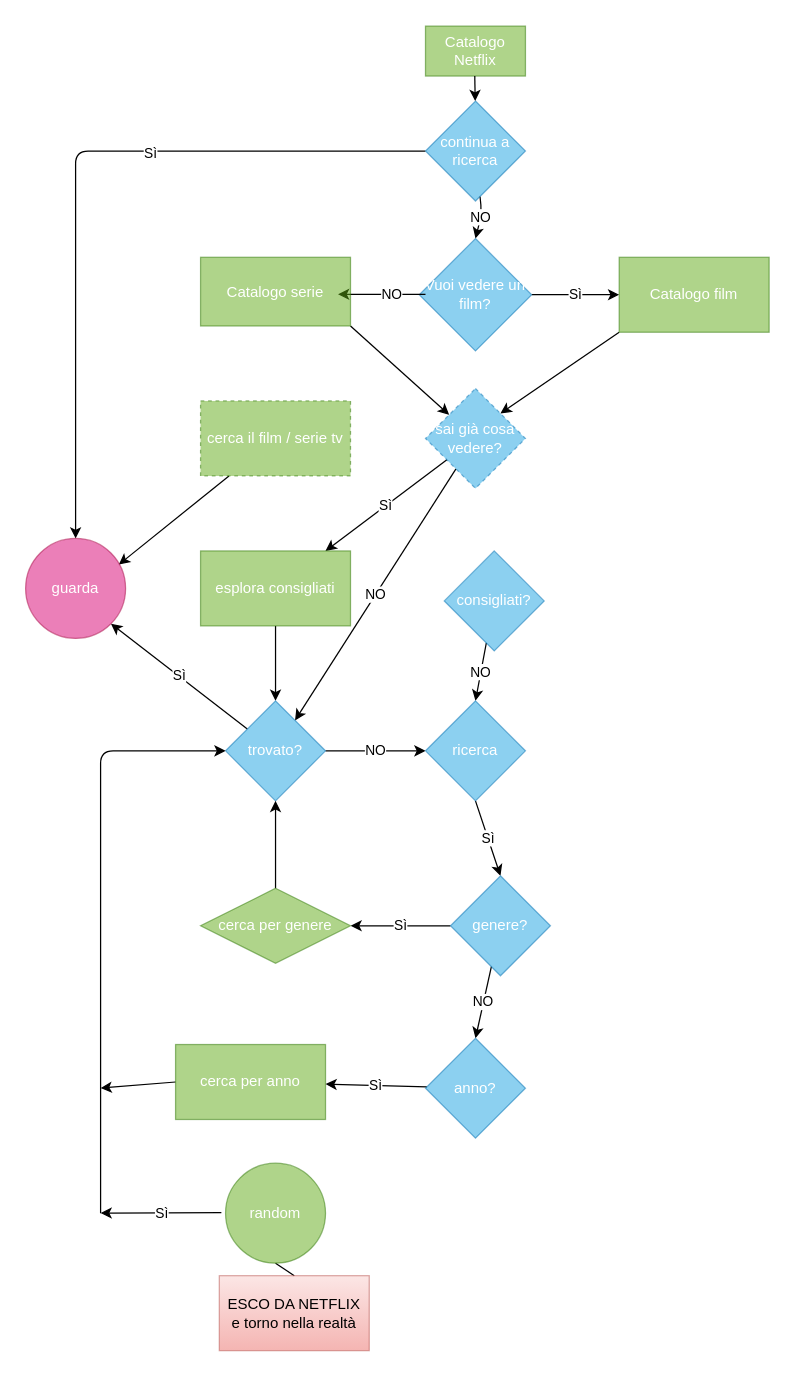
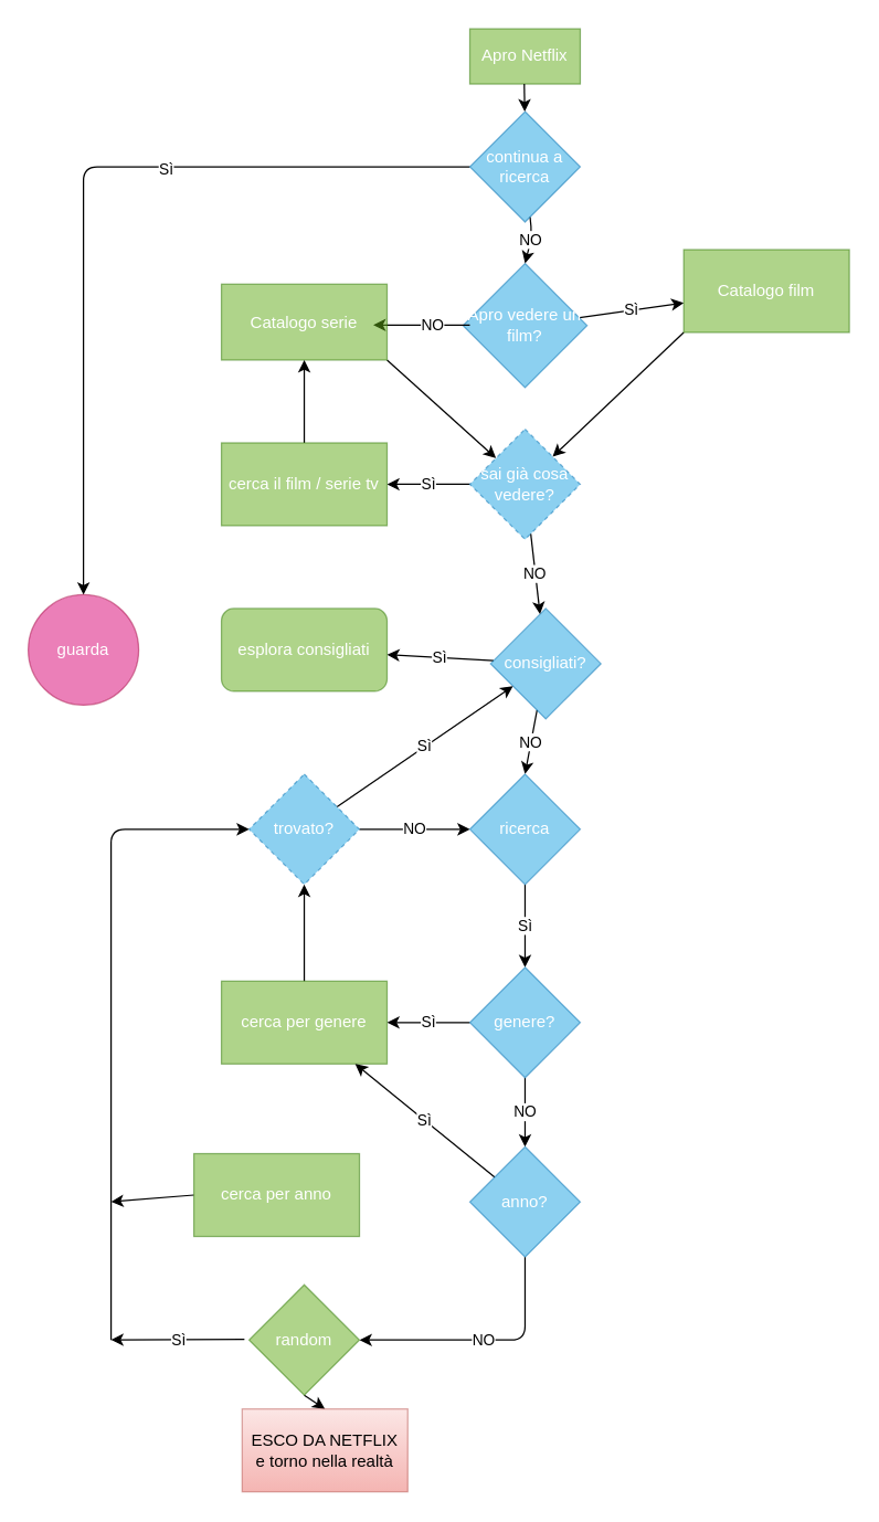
  <mxCell id="0" />
  <mxCell id="1" parent="0" />
- <mxCell id="2" value="Catalogo Netflix" style="rounded=0;whiteSpace=wrap;html=1;fillColor=#60a917;fontColor=#ffffff;strokeColor=#2D7600;opacity=50;" vertex="1" parent="1"><mxGeometry x="340" y="20" width="80" height="40" as="geometry" /></mxCell>
+ <mxCell id="2" value="Apro Netflix" style="rounded=0;whiteSpace=wrap;html=1;fillColor=#60a917;fontColor=#ffffff;strokeColor=#2D7600;opacity=50;" vertex="1" parent="1"><mxGeometry x="340" y="20" width="80" height="40" as="geometry" /></mxCell>
  <mxCell id="3" value="Sì" style="edgeStyle=none;html=1;" edge="1" parent="1" source="4" target="6"><mxGeometry relative="1" as="geometry" /></mxCell>
- <mxCell id="4" value="Vuoi vedere un film?" style="rhombus;whiteSpace=wrap;html=1;fillColor=#1ba1e2;fontColor=#ffffff;strokeColor=#006EAF;opacity=50;" vertex="1" parent="1"><mxGeometry x="335" y="190" width="90" height="90" as="geometry" /></mxCell>
+ <mxCell id="4" value="Apro vedere un film?" style="rhombus;whiteSpace=wrap;html=1;fillColor=#1ba1e2;fontColor=#ffffff;strokeColor=#006EAF;opacity=50;" vertex="1" parent="1"><mxGeometry x="335" y="190" width="90" height="90" as="geometry" /></mxCell>
  <mxCell id="5" style="edgeStyle=none;html=1;exitX=0;exitY=1;exitDx=0;exitDy=0;entryX=1;entryY=0;entryDx=0;entryDy=0;" edge="1" parent="1" source="6" target="21"><mxGeometry relative="1" as="geometry" /></mxCell>
- <mxCell id="6" value="Catalogo film" style="whiteSpace=wrap;html=1;fillColor=#60a917;fontColor=#ffffff;strokeColor=#2D7600;opacity=50;" vertex="1" parent="1"><mxGeometry x="495" y="205" width="120" height="60" as="geometry" /></mxCell>
+ <mxCell id="6" value="Catalogo film" style="whiteSpace=wrap;html=1;fillColor=#60a917;fontColor=#ffffff;strokeColor=#2D7600;opacity=50;" vertex="1" parent="1"><mxGeometry x="495" y="180" width="120" height="60" as="geometry" /></mxCell>
  <mxCell id="7" value="" style="endArrow=classic;html=1;" edge="1" parent="1"><mxGeometry width="50" height="50" relative="1" as="geometry"><mxPoint x="340" y="234.66" as="sourcePoint" /><mxPoint x="270" y="234.66" as="targetPoint" /><Array as="points"><mxPoint x="320" y="234.66" /></Array></mxGeometry></mxCell>
  <mxCell id="8" value="NO" style="edgeLabel;html=1;align=center;verticalAlign=middle;resizable=0;points=[];" vertex="1" connectable="0" parent="7"><mxGeometry x="-0.195" relative="1" as="geometry"><mxPoint as="offset" /></mxGeometry></mxCell>
  <mxCell id="9" style="edgeStyle=none;html=1;exitX=1;exitY=1;exitDx=0;exitDy=0;" edge="1" parent="1" source="10" target="21"><mxGeometry relative="1" as="geometry" /></mxCell>
  <mxCell id="10" value="Catalogo serie" style="rounded=0;whiteSpace=wrap;html=1;fillColor=#60a917;fontColor=#ffffff;strokeColor=#2D7600;opacity=50;" vertex="1" parent="1"><mxGeometry x="160" y="205" width="120" height="55" as="geometry" /></mxCell>
  <mxCell id="11" value="NO" style="edgeStyle=none;html=1;" edge="1" parent="1" source="14"><mxGeometry relative="1" as="geometry"><mxPoint x="380" y="190" as="targetPoint" /><Array as="points"><mxPoint x="385" y="170" /></Array></mxGeometry></mxCell>
  <mxCell id="12" value="" style="edgeStyle=none;html=1;entryX=0.5;entryY=0;entryDx=0;entryDy=0;" edge="1" parent="1" source="14" target="38"><mxGeometry relative="1" as="geometry"><mxPoint x="60" y="120" as="targetPoint" /><Array as="points"><mxPoint x="60" y="120" /></Array></mxGeometry></mxCell>
  <mxCell id="13" value="Sì" style="edgeLabel;html=1;align=center;verticalAlign=middle;resizable=0;points=[];" vertex="1" connectable="0" parent="12"><mxGeometry x="-0.251" y="1" relative="1" as="geometry"><mxPoint as="offset" /></mxGeometry></mxCell>
  <mxCell id="14" value="continua a ricerca" style="rhombus;whiteSpace=wrap;html=1;fillColor=#1ba1e2;fontColor=#ffffff;strokeColor=#006EAF;opacity=50;" vertex="1" parent="1"><mxGeometry x="340" y="80" width="80" height="80" as="geometry" /></mxCell>
  <mxCell id="15" value="" style="endArrow=classic;html=1;" edge="1" parent="1"><mxGeometry width="50" height="50" relative="1" as="geometry"><mxPoint x="379.44" y="60" as="sourcePoint" /><mxPoint x="379.78" y="80" as="targetPoint" /></mxGeometry></mxCell>
+ <mxCell id="16" value="Sì" style="edgeStyle=none;html=1;" edge="1" parent="1" source="18" target="25"><mxGeometry relative="1" as="geometry" /></mxCell>
  <mxCell id="17" value="NO" style="edgeStyle=none;html=1;" edge="1" parent="1" source="18"><mxGeometry relative="1" as="geometry"><mxPoint x="380" y="560" as="targetPoint" /></mxGeometry></mxCell>
  <mxCell id="18" value="consigliati?" style="rhombus;whiteSpace=wrap;html=1;fillColor=#1ba1e2;fontColor=#ffffff;strokeColor=#006EAF;opacity=50;" vertex="1" parent="1"><mxGeometry x="355" y="440" width="80" height="80" as="geometry" /></mxCell>
- <mxCell id="19" value="NO" style="edgeStyle=none;html=1;" edge="1" parent="1" source="21" target="29"><mxGeometry relative="1" as="geometry" /></mxCell>
- <mxCell id="20" value="Sì" style="edgeStyle=none;html=1;" edge="1" parent="1" source="21" target="25"><mxGeometry relative="1" as="geometry" /></mxCell>
+ <mxCell id="19" value="NO" style="edgeStyle=none;html=1;" edge="1" parent="1" source="21" target="18"><mxGeometry relative="1" as="geometry" /></mxCell>
+ <mxCell id="20" value="Sì" style="edgeStyle=none;html=1;" edge="1" parent="1" source="21" target="23"><mxGeometry relative="1" as="geometry" /></mxCell>
  <mxCell id="21" value="sai già cosa vedere?" style="rhombus;whiteSpace=wrap;html=1;fillColor=#1ba1e2;fontColor=#ffffff;strokeColor=#006EAF;opacity=50;dashed=1;" vertex="1" parent="1"><mxGeometry x="340" y="310" width="80" height="80" as="geometry" /></mxCell>
- <mxCell id="22" value="" style="edgeStyle=none;html=1;entryX=0.932;entryY=0.262;entryDx=0;entryDy=0;entryPerimeter=0;" edge="1" parent="1" source="23" target="38"><mxGeometry relative="1" as="geometry"><mxPoint x="100" y="446" as="targetPoint" /></mxGeometry></mxCell>
- <mxCell id="23" value="cerca il film / serie tv" style="whiteSpace=wrap;html=1;fillColor=#60a917;fontColor=#ffffff;strokeColor=#2D7600;opacity=50;dashed=1;" vertex="1" parent="1"><mxGeometry x="160" y="320" width="120" height="60" as="geometry" /></mxCell>
- <mxCell id="24" value="" style="edgeStyle=none;html=1;" edge="1" parent="1" source="25" target="29"><mxGeometry relative="1" as="geometry" /></mxCell>
- <mxCell id="25" value="esplora consigliati" style="whiteSpace=wrap;html=1;opacity=50;fillColor=#60a917;fontColor=#ffffff;strokeColor=#2D7600;" vertex="1" parent="1"><mxGeometry x="160" y="440" width="120" height="60" as="geometry" /></mxCell>
+ <mxCell id="22" value="" style="edgeStyle=none;html=1;" edge="1" parent="1" source="23" target="10"><mxGeometry relative="1" as="geometry"><mxPoint x="100" y="446" as="targetPoint" /></mxGeometry></mxCell>
+ <mxCell id="23" value="cerca il film / serie tv" style="whiteSpace=wrap;html=1;fillColor=#60a917;fontColor=#ffffff;strokeColor=#2D7600;opacity=50;" vertex="1" parent="1"><mxGeometry x="160" y="320" width="120" height="60" as="geometry" /></mxCell>
+ <mxCell id="25" value="esplora consigliati" style="whiteSpace=wrap;html=1;opacity=50;fillColor=#60a917;fontColor=#ffffff;strokeColor=#2D7600;rounded=1;" vertex="1" parent="1"><mxGeometry x="160" y="440" width="120" height="60" as="geometry" /></mxCell>
  <mxCell id="26" value="Sì" style="edgeStyle=none;html=1;exitX=0.5;exitY=1;exitDx=0;exitDy=0;entryX=0.5;entryY=0;entryDx=0;entryDy=0;startArrow=none;" edge="1" parent="1" source="37" target="32"><mxGeometry relative="1" as="geometry"><mxPoint x="380" y="610" as="sourcePoint" /><mxPoint x="380" y="660" as="targetPoint" /></mxGeometry></mxCell>
  <mxCell id="27" value="NO" style="edgeStyle=none;html=1;entryX=0;entryY=0.5;entryDx=0;entryDy=0;" edge="1" parent="1" source="29" target="37"><mxGeometry relative="1" as="geometry"><mxPoint x="440" y="580" as="targetPoint" /></mxGeometry></mxCell>
- <mxCell id="28" value="Sì" style="edgeStyle=none;html=1;entryX=1;entryY=1;entryDx=0;entryDy=0;" edge="1" parent="1" source="29" target="38"><mxGeometry relative="1" as="geometry"><mxPoint x="100" y="500" as="targetPoint" /></mxGeometry></mxCell>
- <mxCell id="29" value="trovato?" style="rhombus;whiteSpace=wrap;html=1;fillColor=#1ba1e2;fontColor=#ffffff;strokeColor=#006EAF;opacity=50;" vertex="1" parent="1"><mxGeometry x="180" y="560" width="80" height="80" as="geometry" /></mxCell>
+ <mxCell id="28" value="Sì" style="edgeStyle=none;html=1;" edge="1" parent="1" source="29" target="18"><mxGeometry relative="1" as="geometry"><mxPoint x="100" y="500" as="targetPoint" /></mxGeometry></mxCell>
+ <mxCell id="29" value="trovato?" style="rhombus;whiteSpace=wrap;html=1;fillColor=#1ba1e2;fontColor=#ffffff;strokeColor=#006EAF;opacity=50;dashed=1;" vertex="1" parent="1"><mxGeometry x="180" y="560" width="80" height="80" as="geometry" /></mxCell>
  <mxCell id="30" value="NO" style="edgeStyle=none;html=1;entryX=0.5;entryY=0;entryDx=0;entryDy=0;" edge="1" parent="1" source="32" target="36"><mxGeometry relative="1" as="geometry"><mxPoint x="312.857" y="740" as="targetPoint" /></mxGeometry></mxCell>
  <mxCell id="31" value="Sì" style="edgeStyle=none;html=1;exitX=0;exitY=0.5;exitDx=0;exitDy=0;" edge="1" parent="1" source="32" target="34"><mxGeometry relative="1" as="geometry"><mxPoint x="405.263" y="739.997" as="sourcePoint" /></mxGeometry></mxCell>
- <mxCell id="32" value="genere?" style="rhombus;whiteSpace=wrap;html=1;fillColor=#1ba1e2;fontColor=#ffffff;strokeColor=#006EAF;opacity=50;" vertex="1" parent="1"><mxGeometry x="360" y="700" width="80" height="80" as="geometry" /></mxCell>
+ <mxCell id="32" value="genere?" style="rhombus;whiteSpace=wrap;html=1;fillColor=#1ba1e2;fontColor=#ffffff;strokeColor=#006EAF;opacity=50;" vertex="1" parent="1"><mxGeometry x="340" y="700" width="80" height="80" as="geometry" /></mxCell>
  <mxCell id="33" style="edgeStyle=none;html=1;exitX=0.5;exitY=0;exitDx=0;exitDy=0;entryX=0.5;entryY=1;entryDx=0;entryDy=0;" edge="1" parent="1" source="34" target="29"><mxGeometry relative="1" as="geometry" /></mxCell>
- <mxCell id="34" value="cerca per genere" style="rhombus;whiteSpace=wrap;html=1;fillColor=#60a917;fontColor=#ffffff;strokeColor=#2D7600;opacity=50;" vertex="1" parent="1"><mxGeometry x="160" y="710" width="120" height="60" as="geometry" /></mxCell>
- <mxCell id="35" value="Sì" style="edgeStyle=none;html=1;" edge="1" parent="1" source="36" target="40"><mxGeometry relative="1" as="geometry" /></mxCell>
+ <mxCell id="34" value="cerca per genere" style="whiteSpace=wrap;html=1;fillColor=#60a917;fontColor=#ffffff;strokeColor=#2D7600;opacity=50;" vertex="1" parent="1"><mxGeometry x="160" y="710" width="120" height="60" as="geometry" /></mxCell>
+ <mxCell id="35" value="Sì" style="edgeStyle=none;html=1;" edge="1" parent="1" source="36" target="34"><mxGeometry relative="1" as="geometry" /></mxCell>
  <mxCell id="36" value="anno?&lt;br&gt;" style="rhombus;whiteSpace=wrap;html=1;opacity=50;fillColor=#1ba1e2;fontColor=#ffffff;strokeColor=#006EAF;" vertex="1" parent="1"><mxGeometry x="340" y="830" width="80" height="80" as="geometry" /></mxCell>
  <mxCell id="37" value="ricerca" style="rhombus;whiteSpace=wrap;html=1;fillColor=#1ba1e2;fontColor=#ffffff;strokeColor=#006EAF;opacity=50;" vertex="1" parent="1"><mxGeometry x="340" y="560" width="80" height="80" as="geometry" /></mxCell>
  <mxCell id="38" value="guarda" style="ellipse;whiteSpace=wrap;html=1;aspect=fixed;fillColor=#d80073;fontColor=#ffffff;strokeColor=#A50040;opacity=50;" vertex="1" parent="1"><mxGeometry x="20" y="430" width="80" height="80" as="geometry" /></mxCell>
  <mxCell id="39" style="edgeStyle=none;html=1;exitX=0;exitY=0.5;exitDx=0;exitDy=0;" edge="1" parent="1" source="40"><mxGeometry relative="1" as="geometry"><mxPoint x="80" y="869.889" as="targetPoint" /></mxGeometry></mxCell>
  <mxCell id="40" value="cerca per anno" style="whiteSpace=wrap;html=1;fillColor=#60a917;fontColor=#ffffff;strokeColor=#2D7600;opacity=50;" vertex="1" parent="1"><mxGeometry x="140" y="835" width="120" height="60" as="geometry" /></mxCell>
  <mxCell id="41" value="Sì" style="edgeStyle=none;html=1;exitX=-0.042;exitY=0.494;exitDx=0;exitDy=0;exitPerimeter=0;" edge="1" parent="1" source="45"><mxGeometry relative="1" as="geometry"><mxPoint x="80" y="969.889" as="targetPoint" /><mxPoint x="160" y="970" as="sourcePoint" /></mxGeometry></mxCell>
  <mxCell id="42" value="" style="endArrow=classic;html=1;" edge="1" parent="1" target="29"><mxGeometry width="50" height="50" relative="1" as="geometry"><mxPoint x="80" y="970" as="sourcePoint" /><mxPoint x="80" y="600" as="targetPoint" /><Array as="points"><mxPoint x="80" y="600" /></Array></mxGeometry></mxCell>
- <mxCell id="44" style="edgeStyle=none;html=1;exitX=0.5;exitY=1;exitDx=0;exitDy=0;entryX=0.5;entryY=0;entryDx=0;entryDy=0;endArrow=none;" edge="1" parent="1" source="45" target="46"><mxGeometry relative="1" as="geometry" /></mxCell>
- <mxCell id="45" value="random" style="ellipse;whiteSpace=wrap;html=1;strokeColor=#2D7600;opacity=50;fillColor=#60a917;fontColor=#ffffff;" vertex="1" parent="1"><mxGeometry x="180" y="930" width="80" height="80" as="geometry" /></mxCell>
+ <mxCell id="43" value="NO" style="endArrow=classic;html=1;entryX=1;entryY=0.5;entryDx=0;entryDy=0;exitX=0.5;exitY=1;exitDx=0;exitDy=0;" edge="1" parent="1" source="36" target="45"><mxGeometry width="50" height="50" relative="1" as="geometry"><mxPoint x="380" y="970" as="sourcePoint" /><mxPoint x="280" y="970" as="targetPoint" /><Array as="points"><mxPoint x="380" y="970" /></Array></mxGeometry></mxCell>
+ <mxCell id="44" style="edgeStyle=none;html=1;exitX=0.5;exitY=1;exitDx=0;exitDy=0;entryX=0.5;entryY=0;entryDx=0;entryDy=0;" edge="1" parent="1" source="45" target="46"><mxGeometry relative="1" as="geometry" /></mxCell>
+ <mxCell id="45" value="random" style="rhombus;whiteSpace=wrap;html=1;strokeColor=#2D7600;opacity=50;fillColor=#60a917;fontColor=#ffffff;" vertex="1" parent="1"><mxGeometry x="180" y="930" width="80" height="80" as="geometry" /></mxCell>
  <mxCell id="46" value="ESCO DA NETFLIX&lt;br&gt;e torno nella realtà" style="rounded=0;whiteSpace=wrap;html=1;strokeColor=#b85450;opacity=50;fillColor=#f8cecc;gradientColor=#ea6b66;" vertex="1" parent="1"><mxGeometry x="175" y="1020" width="120" height="60" as="geometry" /></mxCell>
